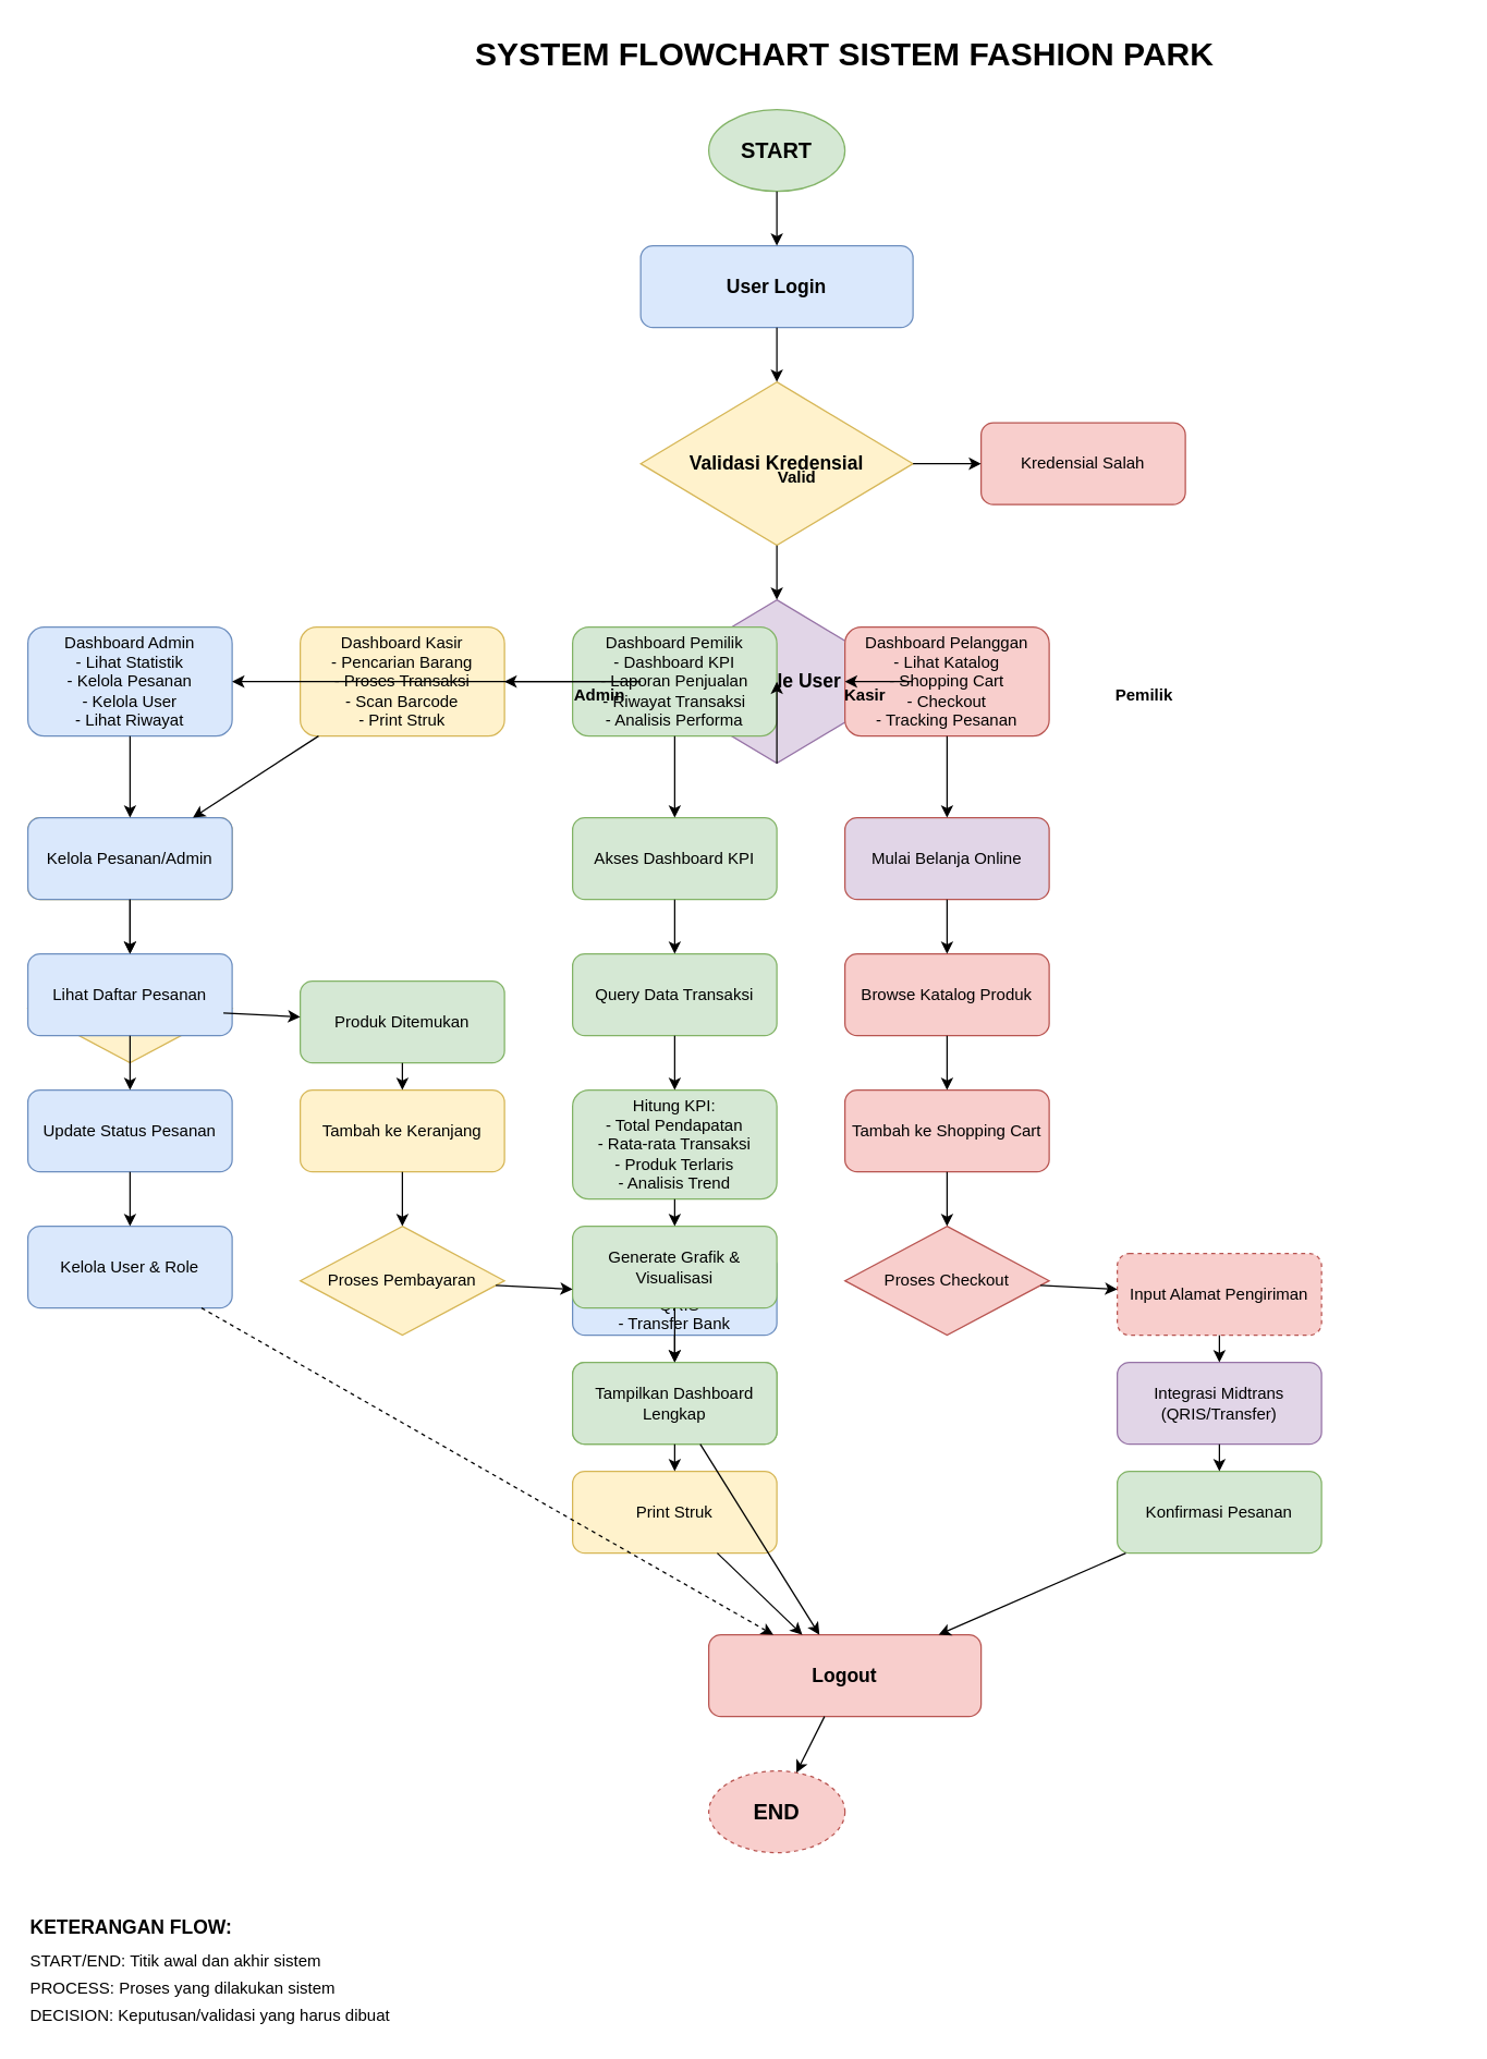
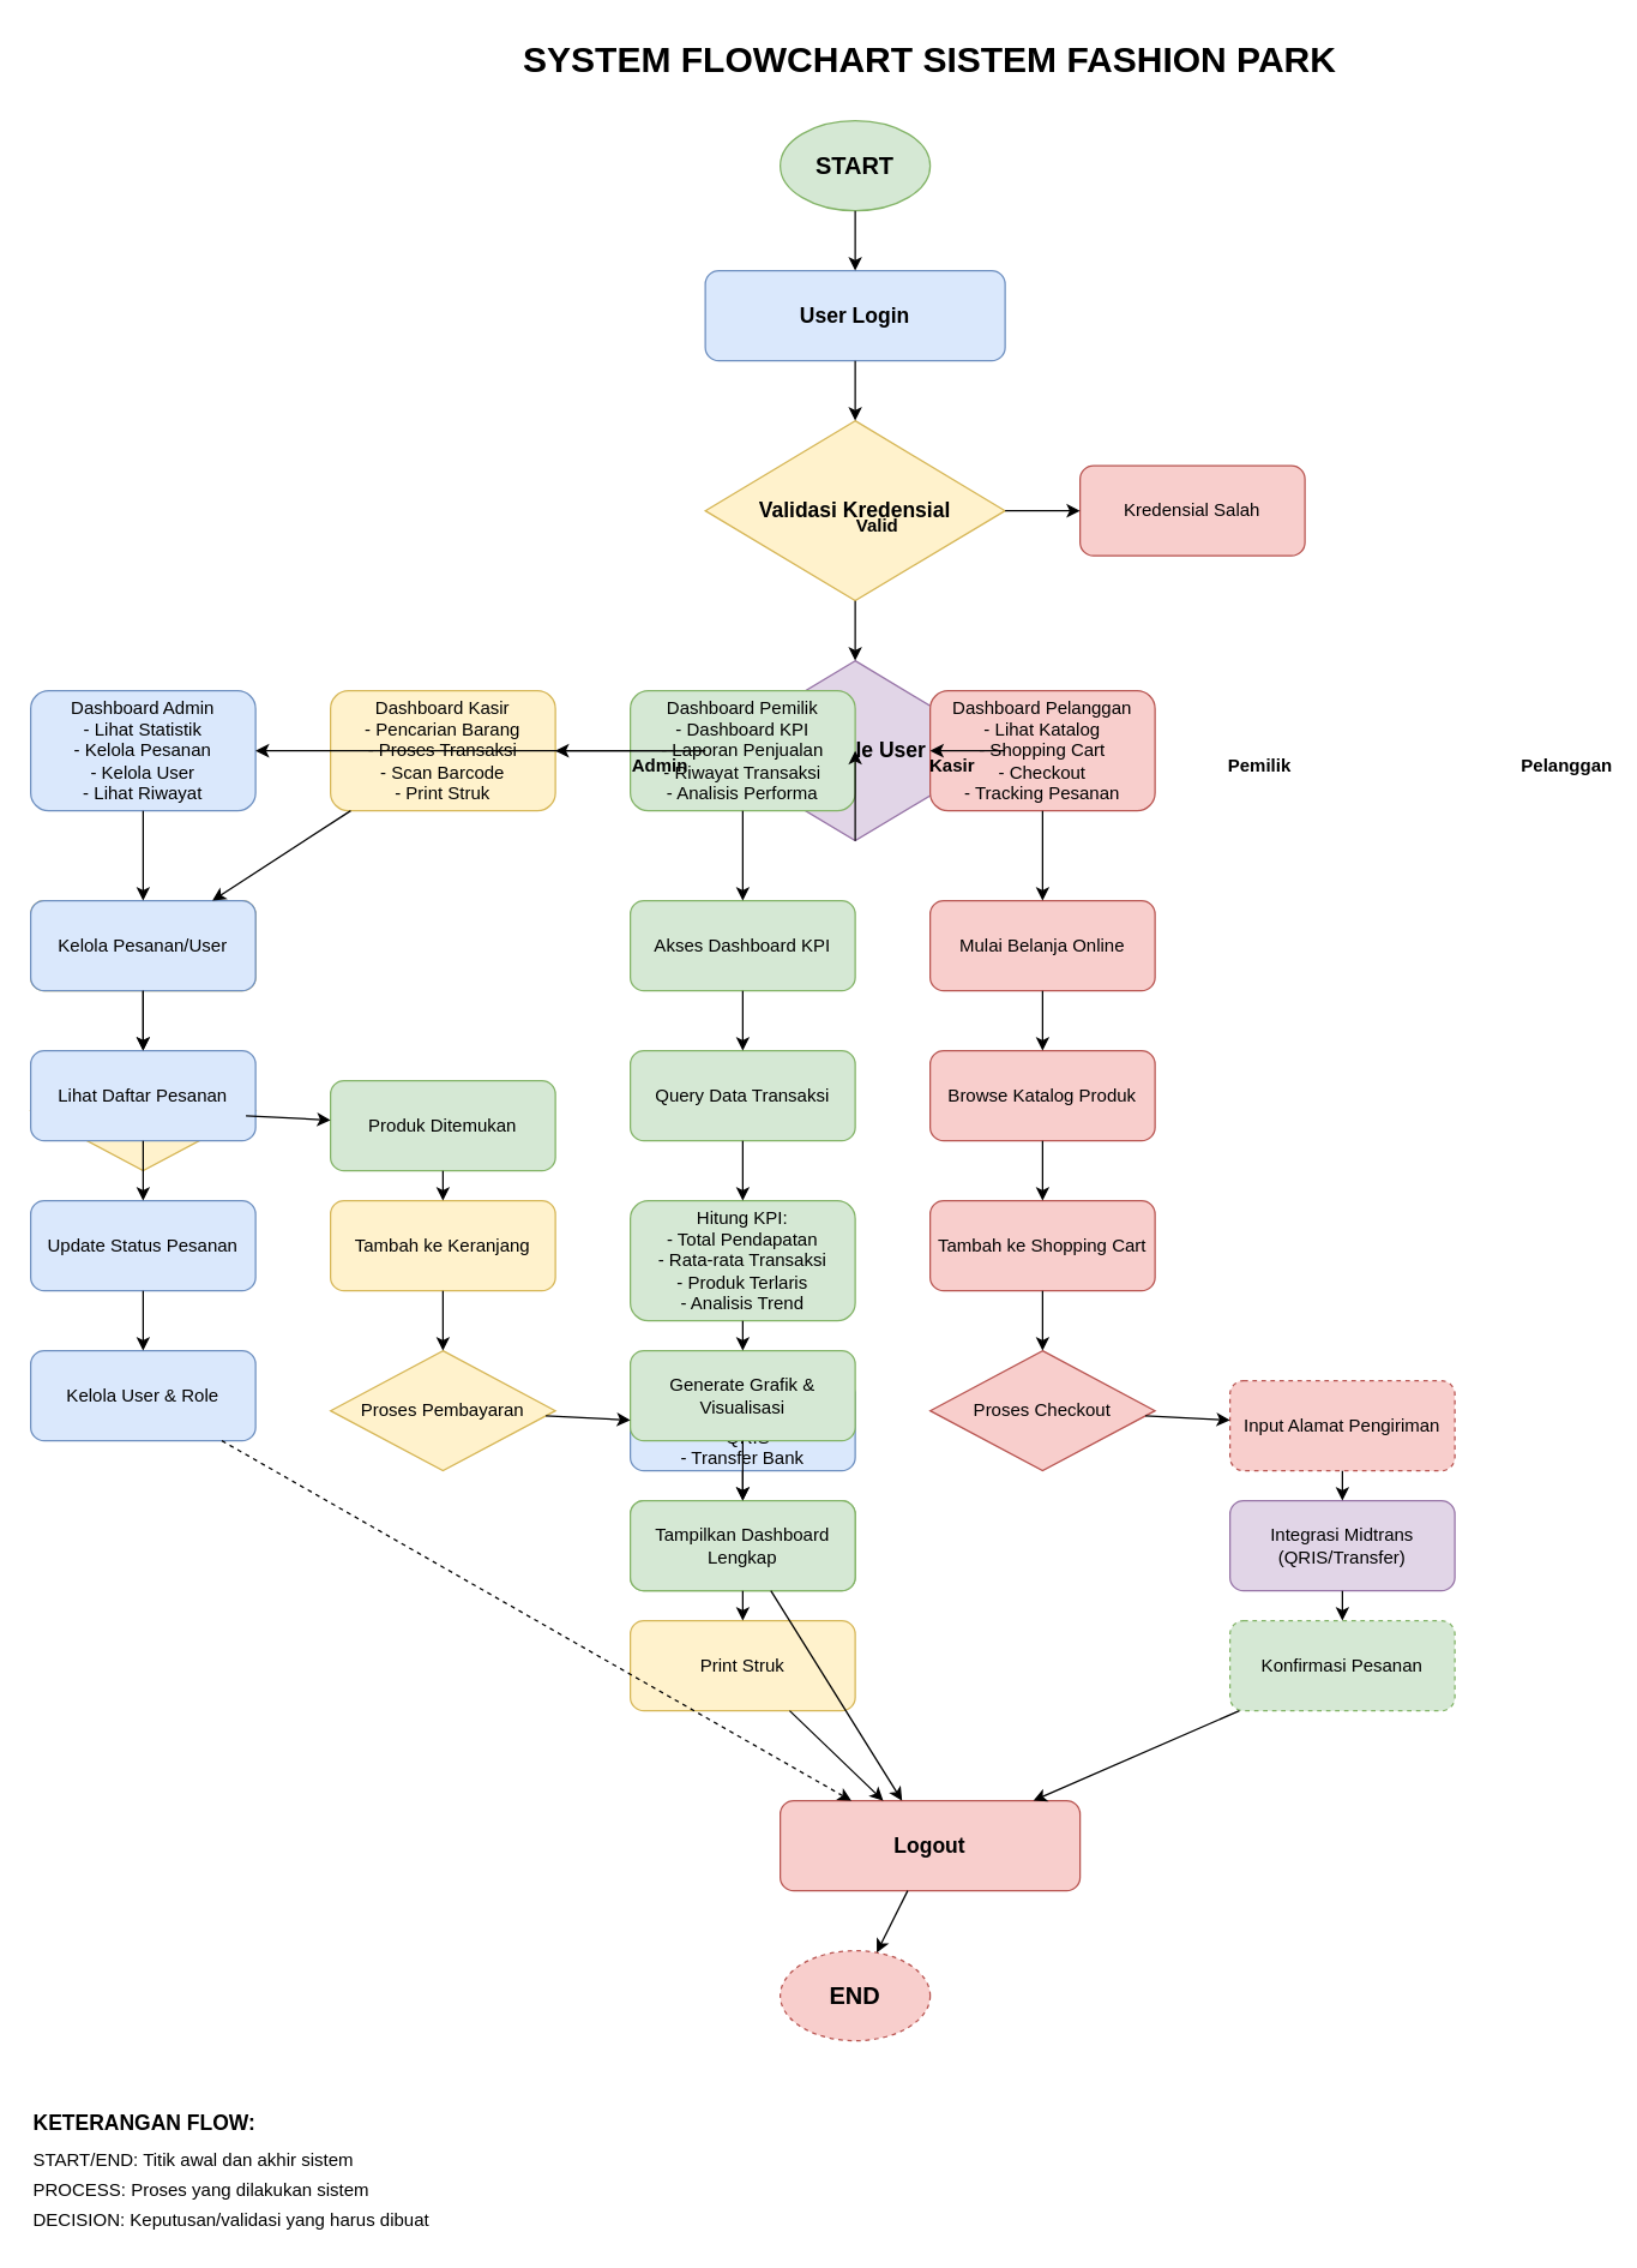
  <mxCell id="0" />
  <mxCell id="1" parent="0" />
  <mxCell id="2" value="SYSTEM FLOWCHART SISTEM FASHION PARK" style="text;html=1;strokeColor=none;fillColor=none;align=center;verticalAlign=middle;whiteSpace=wrap;rounded=0;fontSize=24;fontStyle=1;" vertex="1" parent="1"><mxGeometry x="320" y="20" width="600" height="40" as="geometry" /></mxCell>
  <mxCell id="3" value="START" style="ellipse;whiteSpace=wrap;html=1;fillColor=#d5e8d4;strokeColor=#82b366;fontSize=16;fontStyle=1;" vertex="1" parent="1"><mxGeometry x="520" y="80" width="100" height="60" as="geometry" /></mxCell>
  <mxCell id="4" value="User Login" style="rounded=1;whiteSpace=wrap;html=1;fillColor=#dae8fc;strokeColor=#6c8ebf;fontSize=14;fontStyle=1;" vertex="1" parent="1"><mxGeometry x="470" y="180" width="200" height="60" as="geometry" /></mxCell>
  <mxCell id="5" value="Validasi Kredensial" style="rhombus;whiteSpace=wrap;html=1;fillColor=#fff2cc;strokeColor=#d6b656;fontSize=14;fontStyle=1;" vertex="1" parent="1"><mxGeometry x="470" y="280" width="200" height="120" as="geometry" /></mxCell>
  <mxCell id="6" value="Kredensial Salah" style="rounded=1;whiteSpace=wrap;html=1;fillColor=#f8cecc;strokeColor=#b85450;fontSize=12;" vertex="1" parent="1"><mxGeometry x="720" y="310" width="150" height="60" as="geometry" /></mxCell>
  <mxCell id="7" value="Cek Role User" style="rhombus;whiteSpace=wrap;html=1;fillColor=#e1d5e7;strokeColor=#9673a6;fontSize=14;fontStyle=1;" vertex="1" parent="1"><mxGeometry x="470" y="440" width="200" height="120" as="geometry" /></mxCell>
  <mxCell id="8" value="Dashboard Admin&#10;- Lihat Statistik&#10;- Kelola Pesanan&#10;- Kelola User&#10;- Lihat Riwayat" style="rounded=1;whiteSpace=wrap;html=1;fillColor=#dae8fc;strokeColor=#6c8ebf;fontSize=12;" vertex="1" parent="1"><mxGeometry x="20" y="460" width="150" height="80" as="geometry" /></mxCell>
  <mxCell id="9" value="Dashboard Kasir&#10;- Pencarian Barang&#10;- Proses Transaksi&#10;- Scan Barcode&#10;- Print Struk" style="rounded=1;whiteSpace=wrap;html=1;fillColor=#fff2cc;strokeColor=#d6b656;fontSize=12;" vertex="1" parent="1"><mxGeometry x="220" y="460" width="150" height="80" as="geometry" /></mxCell>
  <mxCell id="10" value="Dashboard Pemilik&#10;- Dashboard KPI&#10;- Laporan Penjualan&#10;- Riwayat Transaksi&#10;- Analisis Performa" style="rounded=1;whiteSpace=wrap;html=1;fillColor=#d5e8d4;strokeColor=#82b366;fontSize=12;" vertex="1" parent="1"><mxGeometry x="420" y="460" width="150" height="80" as="geometry" /></mxCell>
  <mxCell id="11" value="Dashboard Pelanggan&#10;- Lihat Katalog&#10;- Shopping Cart&#10;- Checkout&#10;- Tracking Pesanan" style="rounded=1;whiteSpace=wrap;html=1;fillColor=#f8cecc;strokeColor=#b85450;fontSize=12;" vertex="1" parent="1"><mxGeometry x="620" y="460" width="150" height="80" as="geometry" /></mxCell>
  <mxCell id="12" value="Mulai Transaksi" style="rounded=1;whiteSpace=wrap;html=1;fillColor=#fff2cc;strokeColor=#d6b656;fontSize=12;" vertex="1" parent="1"><mxGeometry x="20" y="600" width="150" height="60" as="geometry" /></mxCell>
  <mxCell id="13" value="Pencarian Produk&#10;(Barcode/Nama)" style="rhombus;whiteSpace=wrap;html=1;fillColor=#fff2cc;strokeColor=#d6b656;fontSize=12;" vertex="1" parent="1"><mxGeometry x="20" y="700" width="150" height="80" as="geometry" /></mxCell>
  <mxCell id="14" value="Produk Ditemukan" style="rounded=1;whiteSpace=wrap;html=1;fillColor=#d5e8d4;strokeColor=#82b366;fontSize=12;" vertex="1" parent="1"><mxGeometry x="220" y="720" width="150" height="60" as="geometry" /></mxCell>
  <mxCell id="15" value="Tambah ke Keranjang" style="rounded=1;whiteSpace=wrap;html=1;fillColor=#fff2cc;strokeColor=#d6b656;fontSize=12;" vertex="1" parent="1"><mxGeometry x="220" y="800" width="150" height="60" as="geometry" /></mxCell>
  <mxCell id="16" value="Proses Pembayaran" style="rhombus;whiteSpace=wrap;html=1;fillColor=#fff2cc;strokeColor=#d6b656;fontSize=12;" vertex="1" parent="1"><mxGeometry x="220" y="900" width="150" height="80" as="geometry" /></mxCell>
  <mxCell id="17" value="Metode Pembayaran:&#10;- Cash&#10;- QRIS&#10;- Transfer Bank" style="rounded=1;whiteSpace=wrap;html=1;fillColor=#dae8fc;strokeColor=#6c8ebf;fontSize=12;" vertex="1" parent="1"><mxGeometry x="420" y="920" width="150" height="60" as="geometry" /></mxCell>
  <mxCell id="18" value="Update Stok Otomatis" style="rounded=1;whiteSpace=wrap;html=1;fillColor=#d5e8d4;strokeColor=#82b366;fontSize=12;" vertex="1" parent="1"><mxGeometry x="420" y="1000" width="150" height="60" as="geometry" /></mxCell>
  <mxCell id="19" value="Print Struk" style="rounded=1;whiteSpace=wrap;html=1;fillColor=#fff2cc;strokeColor=#d6b656;fontSize=12;" vertex="1" parent="1"><mxGeometry x="420" y="1080" width="150" height="60" as="geometry" /></mxCell>
- <mxCell id="20" value="Mulai Belanja Online" style="rounded=1;whiteSpace=wrap;html=1;fillColor=#e1d5e7;strokeColor=#b85450;fontSize=12;" vertex="1" parent="1"><mxGeometry x="620" y="600" width="150" height="60" as="geometry" /></mxCell>
+ <mxCell id="20" value="Mulai Belanja Online" style="rounded=1;whiteSpace=wrap;html=1;fillColor=#f8cecc;strokeColor=#b85450;fontSize=12;" vertex="1" parent="1"><mxGeometry x="620" y="600" width="150" height="60" as="geometry" /></mxCell>
  <mxCell id="21" value="Browse Katalog Produk" style="rounded=1;whiteSpace=wrap;html=1;fillColor=#f8cecc;strokeColor=#b85450;fontSize=12;" vertex="1" parent="1"><mxGeometry x="620" y="700" width="150" height="60" as="geometry" /></mxCell>
  <mxCell id="22" value="Tambah ke Shopping Cart" style="rounded=1;whiteSpace=wrap;html=1;fillColor=#f8cecc;strokeColor=#b85450;fontSize=12;" vertex="1" parent="1"><mxGeometry x="620" y="800" width="150" height="60" as="geometry" /></mxCell>
  <mxCell id="23" value="Proses Checkout" style="rhombus;whiteSpace=wrap;html=1;fillColor=#f8cecc;strokeColor=#b85450;fontSize=12;" vertex="1" parent="1"><mxGeometry x="620" y="900" width="150" height="80" as="geometry" /></mxCell>
  <mxCell id="24" value="Input Alamat Pengiriman" style="rounded=1;whiteSpace=wrap;html=1;fillColor=#f8cecc;strokeColor=#b85450;fontSize=12;dashed=1;" vertex="1" parent="1"><mxGeometry x="820" y="920" width="150" height="60" as="geometry" /></mxCell>
  <mxCell id="25" value="Integrasi Midtrans&#10;(QRIS/Transfer)" style="rounded=1;whiteSpace=wrap;html=1;fillColor=#e1d5e7;strokeColor=#9673a6;fontSize=12;" vertex="1" parent="1"><mxGeometry x="820" y="1000" width="150" height="60" as="geometry" /></mxCell>
- <mxCell id="26" value="Konfirmasi Pesanan" style="rounded=1;whiteSpace=wrap;html=1;fillColor=#d5e8d4;strokeColor=#82b366;fontSize=12;" vertex="1" parent="1"><mxGeometry x="820" y="1080" width="150" height="60" as="geometry" /></mxCell>
+ <mxCell id="26" value="Konfirmasi Pesanan" style="rounded=1;whiteSpace=wrap;html=1;fillColor=#d5e8d4;strokeColor=#82b366;fontSize=12;dashed=1;" vertex="1" parent="1"><mxGeometry x="820" y="1080" width="150" height="60" as="geometry" /></mxCell>
  <mxCell id="27" value="Akses Dashboard KPI" style="rounded=1;whiteSpace=wrap;html=1;fillColor=#d5e8d4;strokeColor=#82b366;fontSize=12;" vertex="1" parent="1"><mxGeometry x="420" y="600" width="150" height="60" as="geometry" /></mxCell>
  <mxCell id="28" value="Query Data Transaksi" style="rounded=1;whiteSpace=wrap;html=1;fillColor=#d5e8d4;strokeColor=#82b366;fontSize=12;" vertex="1" parent="1"><mxGeometry x="420" y="700" width="150" height="60" as="geometry" /></mxCell>
  <mxCell id="29" value="Hitung KPI:&#10;- Total Pendapatan&#10;- Rata-rata Transaksi&#10;- Produk Terlaris&#10;- Analisis Trend" style="rounded=1;whiteSpace=wrap;html=1;fillColor=#d5e8d4;strokeColor=#82b366;fontSize=12;" vertex="1" parent="1"><mxGeometry x="420" y="800" width="150" height="80" as="geometry" /></mxCell>
  <mxCell id="30" value="Generate Grafik &amp; Visualisasi" style="rounded=1;whiteSpace=wrap;html=1;fillColor=#d5e8d4;strokeColor=#82b366;fontSize=12;" vertex="1" parent="1"><mxGeometry x="420" y="900" width="150" height="60" as="geometry" /></mxCell>
  <mxCell id="31" value="Tampilkan Dashboard Lengkap" style="rounded=1;whiteSpace=wrap;html=1;fillColor=#d5e8d4;strokeColor=#82b366;fontSize=12;" vertex="1" parent="1"><mxGeometry x="420" y="1000" width="150" height="60" as="geometry" /></mxCell>
- <mxCell id="32" value="Kelola Pesanan/Admin" style="rounded=1;whiteSpace=wrap;html=1;fillColor=#dae8fc;strokeColor=#6c8ebf;fontSize=12;" vertex="1" parent="1"><mxGeometry x="20" y="600" width="150" height="60" as="geometry" /></mxCell>
+ <mxCell id="32" value="Kelola Pesanan/User" style="rounded=1;whiteSpace=wrap;html=1;fillColor=#dae8fc;strokeColor=#6c8ebf;fontSize=12;" vertex="1" parent="1"><mxGeometry x="20" y="600" width="150" height="60" as="geometry" /></mxCell>
  <mxCell id="33" value="Lihat Daftar Pesanan" style="rounded=1;whiteSpace=wrap;html=1;fillColor=#dae8fc;strokeColor=#6c8ebf;fontSize=12;" vertex="1" parent="1"><mxGeometry x="20" y="700" width="150" height="60" as="geometry" /></mxCell>
  <mxCell id="34" value="Update Status Pesanan" style="rounded=1;whiteSpace=wrap;html=1;fillColor=#dae8fc;strokeColor=#6c8ebf;fontSize=12;" vertex="1" parent="1"><mxGeometry x="20" y="800" width="150" height="60" as="geometry" /></mxCell>
  <mxCell id="35" value="Kelola User &amp; Role" style="rounded=1;whiteSpace=wrap;html=1;fillColor=#dae8fc;strokeColor=#6c8ebf;fontSize=12;" vertex="1" parent="1"><mxGeometry x="20" y="900" width="150" height="60" as="geometry" /></mxCell>
  <mxCell id="36" value="Logout" style="rounded=1;whiteSpace=wrap;html=1;fillColor=#f8cecc;strokeColor=#b85450;fontSize=14;fontStyle=1;" vertex="1" parent="1"><mxGeometry x="520" y="1200" width="200" height="60" as="geometry" /></mxCell>
  <mxCell id="37" value="END" style="ellipse;whiteSpace=wrap;html=1;fillColor=#f8cecc;strokeColor=#b85450;fontSize=16;fontStyle=1;dashed=1;" vertex="1" parent="1"><mxGeometry x="520" y="1300" width="100" height="60" as="geometry" /></mxCell>
  <mxCell id="38" edge="1" parent="1" source="3" target="4"><mxGeometry relative="1" as="geometry" /></mxCell>
  <mxCell id="39" edge="1" parent="1" source="4" target="5"><mxGeometry relative="1" as="geometry" /></mxCell>
  <mxCell id="40" edge="1" parent="1" source="5" target="6"><mxGeometry relative="1" as="geometry" /></mxCell>
  <mxCell id="41" edge="1" parent="1" source="5" target="7"><mxGeometry relative="1" as="geometry" /></mxCell>
  <mxCell id="42" edge="1" parent="1" source="7" target="8"><mxGeometry relative="1" as="geometry" /></mxCell>
  <mxCell id="43" edge="1" parent="1" source="7" target="9"><mxGeometry relative="1" as="geometry" /></mxCell>
  <mxCell id="44" edge="1" parent="1" source="7" target="10"><mxGeometry relative="1" as="geometry" /></mxCell>
  <mxCell id="45" edge="1" parent="1" source="7" target="11"><mxGeometry relative="1" as="geometry" /></mxCell>
  <mxCell id="46" edge="1" parent="1" source="9" target="12"><mxGeometry relative="1" as="geometry" /></mxCell>
  <mxCell id="47" edge="1" parent="1" source="12" target="13"><mxGeometry relative="1" as="geometry" /></mxCell>
  <mxCell id="48" edge="1" parent="1" source="13" target="14"><mxGeometry relative="1" as="geometry" /></mxCell>
  <mxCell id="49" edge="1" parent="1" source="14" target="15"><mxGeometry relative="1" as="geometry" /></mxCell>
  <mxCell id="50" edge="1" parent="1" source="15" target="16"><mxGeometry relative="1" as="geometry" /></mxCell>
  <mxCell id="51" edge="1" parent="1" source="16" target="17"><mxGeometry relative="1" as="geometry" /></mxCell>
  <mxCell id="52" edge="1" parent="1" source="17" target="18"><mxGeometry relative="1" as="geometry" /></mxCell>
  <mxCell id="53" edge="1" parent="1" source="18" target="19"><mxGeometry relative="1" as="geometry" /></mxCell>
  <mxCell id="54" edge="1" parent="1" source="11" target="20"><mxGeometry relative="1" as="geometry" /></mxCell>
  <mxCell id="55" edge="1" parent="1" source="20" target="21"><mxGeometry relative="1" as="geometry" /></mxCell>
  <mxCell id="56" edge="1" parent="1" source="21" target="22"><mxGeometry relative="1" as="geometry" /></mxCell>
  <mxCell id="57" edge="1" parent="1" source="22" target="23"><mxGeometry relative="1" as="geometry" /></mxCell>
  <mxCell id="58" edge="1" parent="1" source="23" target="24"><mxGeometry relative="1" as="geometry" /></mxCell>
  <mxCell id="59" edge="1" parent="1" source="24" target="25"><mxGeometry relative="1" as="geometry" /></mxCell>
  <mxCell id="60" edge="1" parent="1" source="25" target="26"><mxGeometry relative="1" as="geometry" /></mxCell>
  <mxCell id="61" edge="1" parent="1" source="10" target="27"><mxGeometry relative="1" as="geometry" /></mxCell>
  <mxCell id="62" edge="1" parent="1" source="27" target="28"><mxGeometry relative="1" as="geometry" /></mxCell>
  <mxCell id="63" edge="1" parent="1" source="28" target="29"><mxGeometry relative="1" as="geometry" /></mxCell>
  <mxCell id="64" edge="1" parent="1" source="29" target="30"><mxGeometry relative="1" as="geometry" /></mxCell>
  <mxCell id="65" edge="1" parent="1" source="30" target="31"><mxGeometry relative="1" as="geometry" /></mxCell>
  <mxCell id="66" edge="1" parent="1" source="8" target="32"><mxGeometry relative="1" as="geometry" /></mxCell>
  <mxCell id="67" edge="1" parent="1" source="32" target="33"><mxGeometry relative="1" as="geometry" /></mxCell>
  <mxCell id="68" edge="1" parent="1" source="33" target="34"><mxGeometry relative="1" as="geometry" /></mxCell>
  <mxCell id="69" edge="1" parent="1" source="34" target="35"><mxGeometry relative="1" as="geometry" /></mxCell>
  <mxCell id="70" edge="1" parent="1" source="19" target="36"><mxGeometry relative="1" as="geometry" /></mxCell>
  <mxCell id="71" edge="1" parent="1" source="26" target="36"><mxGeometry relative="1" as="geometry" /></mxCell>
  <mxCell id="72" edge="1" parent="1" source="31" target="36"><mxGeometry relative="1" as="geometry" /></mxCell>
  <mxCell id="73" edge="1" parent="1" source="35" target="36" style="dashed=1;"><mxGeometry relative="1" as="geometry" /></mxCell>
  <mxCell id="74" edge="1" parent="1" source="36" target="37"><mxGeometry relative="1" as="geometry" /></mxCell>
  <mxCell id="75" value="Valid" style="text;html=1;strokeColor=none;fillColor=none;align=center;verticalAlign=middle;whiteSpace=wrap;rounded=0;fontSize=12;fontStyle=1;" vertex="1" parent="1"><mxGeometry x="570" y="340" width="30" height="20" as="geometry" /></mxCell>
  <mxCell id="76" value="Admin" style="text;html=1;strokeColor=none;fillColor=none;align=center;verticalAlign=middle;whiteSpace=wrap;rounded=0;fontSize=12;fontStyle=1;" vertex="1" parent="1"><mxGeometry x="420" y="500" width="40" height="20" as="geometry" /></mxCell>
  <mxCell id="77" value="Kasir" style="text;html=1;strokeColor=none;fillColor=none;align=center;verticalAlign=middle;whiteSpace=wrap;rounded=0;fontSize=12;fontStyle=1;" vertex="1" parent="1"><mxGeometry x="620" y="500" width="30" height="20" as="geometry" /></mxCell>
  <mxCell id="78" value="Pemilik" style="text;html=1;strokeColor=none;fillColor=none;align=center;verticalAlign=middle;whiteSpace=wrap;rounded=0;fontSize=12;fontStyle=1;" vertex="1" parent="1"><mxGeometry x="820" y="500" width="40" height="20" as="geometry" /></mxCell>
+ <mxCell id="79" value="Pelanggan" style="text;html=1;strokeColor=none;fillColor=none;align=center;verticalAlign=middle;whiteSpace=wrap;rounded=0;fontSize=12;fontStyle=1;" vertex="1" parent="1"><mxGeometry x="1020" y="500" width="50" height="20" as="geometry" /></mxCell>
  <mxCell id="80" value="KETERANGAN FLOW:" style="text;html=1;strokeColor=none;fillColor=none;align=left;verticalAlign=middle;whiteSpace=wrap;rounded=0;fontSize=14;fontStyle=1;" vertex="1" parent="1"><mxGeometry x="20" y="1400" width="200" height="30" as="geometry" /></mxCell>
  <mxCell id="81" value="START/END: Titik awal dan akhir sistem" style="text;html=1;strokeColor=none;fillColor=none;align=left;verticalAlign=middle;whiteSpace=wrap;rounded=0;fontSize=12;" vertex="1" parent="1"><mxGeometry x="20" y="1430" width="300" height="20" as="geometry" /></mxCell>
  <mxCell id="82" value="PROCESS: Proses yang dilakukan sistem" style="text;html=1;strokeColor=none;fillColor=none;align=left;verticalAlign=middle;whiteSpace=wrap;rounded=0;fontSize=12;" vertex="1" parent="1"><mxGeometry x="20" y="1450" width="300" height="20" as="geometry" /></mxCell>
  <mxCell id="83" value="DECISION: Keputusan/validasi yang harus dibuat" style="text;html=1;strokeColor=none;fillColor=none;align=left;verticalAlign=middle;whiteSpace=wrap;rounded=0;fontSize=12;" vertex="1" parent="1"><mxGeometry x="20" y="1470" width="300" height="20" as="geometry" /></mxCell>
